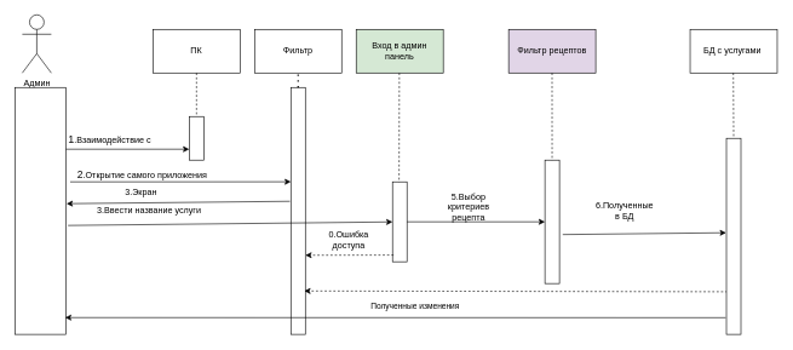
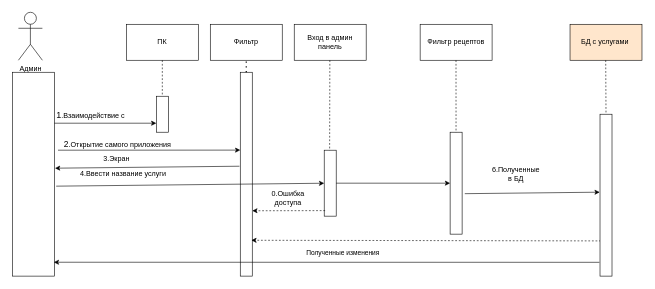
  <mxCell id="0" />
  <mxCell id="1" parent="0" />
  <mxCell id="2" value="Админ" style="shape=umlActor;verticalLabelPosition=bottom;verticalAlign=top;html=1;outlineConnect=0;" parent="1" vertex="1"><mxGeometry x="30" y="20" width="40" height="80" as="geometry" /></mxCell>
  <mxCell id="3" value="ПК" style="rounded=0;whiteSpace=wrap;html=1;" parent="1" vertex="1"><mxGeometry x="210" y="40" width="120" height="60" as="geometry" /></mxCell>
- <mxCell id="4" value="Фильтр рецептов" style="rounded=0;whiteSpace=wrap;html=1;fillColor=#e1d5e7;" parent="1" vertex="1"><mxGeometry x="700" y="40" width="120" height="60" as="geometry" /></mxCell>
- <mxCell id="5" value="Вход в админ панель" style="rounded=0;whiteSpace=wrap;html=1;fillColor=#d5e8d4;" parent="1" vertex="1"><mxGeometry x="490" y="40" width="120" height="60" as="geometry" /></mxCell>
+ <mxCell id="4" value="Фильтр рецептов" style="rounded=0;whiteSpace=wrap;html=1;" parent="1" vertex="1"><mxGeometry x="700" y="40" width="120" height="60" as="geometry" /></mxCell>
+ <mxCell id="5" value="Вход в админ панель" style="rounded=0;whiteSpace=wrap;html=1;" parent="1" vertex="1"><mxGeometry x="490" y="40" width="120" height="60" as="geometry" /></mxCell>
  <mxCell id="6" value="Фильтр" style="rounded=0;whiteSpace=wrap;html=1;" parent="1" vertex="1"><mxGeometry x="350" y="40" width="120" height="60" as="geometry" /></mxCell>
  <mxCell id="7" value="" style="rounded=0;whiteSpace=wrap;html=1;" parent="1" vertex="1"><mxGeometry x="20" y="120" width="70" height="340" as="geometry" /></mxCell>
  <mxCell id="8" value="" style="endArrow=none;html=1;exitX=0.5;exitY=1;exitDx=0;exitDy=0;dashed=1;endFill=0;" parent="1" source="3" edge="1"><mxGeometry width="50" height="50" relative="1" as="geometry"><mxPoint x="480" y="440" as="sourcePoint" /><mxPoint x="270" y="160" as="targetPoint" /></mxGeometry></mxCell>
  <mxCell id="9" value="" style="rounded=0;whiteSpace=wrap;html=1;" parent="1" vertex="1"><mxGeometry x="260" y="160" width="20" height="60" as="geometry" /></mxCell>
  <mxCell id="10" value="" style="endArrow=classic;html=1;exitX=1;exitY=0.25;exitDx=0;exitDy=0;entryX=0;entryY=0.75;entryDx=0;entryDy=0;" parent="1" source="7" target="9" edge="1"><mxGeometry width="50" height="50" relative="1" as="geometry"><mxPoint x="480" y="300" as="sourcePoint" /><mxPoint x="530" y="250" as="targetPoint" /></mxGeometry></mxCell>
- <mxCell id="11" value="БД с услугами&amp;nbsp;" style="rounded=0;whiteSpace=wrap;html=1;" parent="1" vertex="1"><mxGeometry x="950" y="40" width="120" height="60" as="geometry" /></mxCell>
+ <mxCell id="11" value="БД с услугами&amp;nbsp;" style="rounded=0;whiteSpace=wrap;html=1;fillColor=#ffe6cc;" parent="1" vertex="1"><mxGeometry x="950" y="40" width="120" height="60" as="geometry" /></mxCell>
  <mxCell id="12" value="&lt;font style=&quot;font-size: 15px&quot;&gt;1&lt;/font&gt;.Взаимодействие с" style="text;html=1;align=center;verticalAlign=middle;resizable=0;points=[];autosize=1;" parent="1" vertex="1"><mxGeometry x="85" y="180" width="130" height="20" as="geometry" /></mxCell>
  <mxCell id="13" value="" style="rounded=0;whiteSpace=wrap;html=1;" parent="1" vertex="1"><mxGeometry x="400" y="120" width="20" height="340" as="geometry" /></mxCell>
  <mxCell id="14" value="" style="endArrow=classic;html=1;entryX=0;entryY=0.382;entryDx=0;entryDy=0;entryPerimeter=0;" parent="1" target="13" edge="1"><mxGeometry width="50" height="50" relative="1" as="geometry"><mxPoint x="96" y="250" as="sourcePoint" /><mxPoint x="346" y="250" as="targetPoint" /><Array as="points" /></mxGeometry></mxCell>
  <mxCell id="15" value="&lt;font style=&quot;font-size: 14px&quot;&gt;2&lt;/font&gt;.Открытие самого приложения" style="text;html=1;align=center;verticalAlign=middle;resizable=0;points=[];autosize=1;" parent="1" vertex="1"><mxGeometry x="100" y="230" width="190" height="20" as="geometry" /></mxCell>
  <mxCell id="16" value="" style="endArrow=classic;html=1;exitX=-0.065;exitY=0.461;exitDx=0;exitDy=0;exitPerimeter=0;" parent="1" source="13" edge="1"><mxGeometry width="50" height="50" relative="1" as="geometry"><mxPoint x="347" y="280" as="sourcePoint" /><mxPoint x="91" y="280" as="targetPoint" /></mxGeometry></mxCell>
  <mxCell id="17" value="3.Экран&amp;nbsp;" style="text;html=1;align=center;verticalAlign=middle;resizable=0;points=[];autosize=1;" parent="1" vertex="1"><mxGeometry x="160" y="255" width="70" height="20" as="geometry" /></mxCell>
  <mxCell id="18" value="" style="endArrow=none;dashed=1;html=1;dashPattern=1 3;strokeWidth=2;entryX=0.5;entryY=1;entryDx=0;entryDy=0;exitX=0.5;exitY=0;exitDx=0;exitDy=0;" parent="1" source="13" target="6" edge="1"><mxGeometry width="50" height="50" relative="1" as="geometry"><mxPoint x="340" y="270" as="sourcePoint" /><mxPoint x="390" y="220" as="targetPoint" /></mxGeometry></mxCell>
  <mxCell id="19" value="" style="endArrow=none;html=1;exitX=0.5;exitY=1;exitDx=0;exitDy=0;dashed=1;endFill=0;" parent="1" edge="1"><mxGeometry width="50" height="50" relative="1" as="geometry"><mxPoint x="549.41" y="100" as="sourcePoint" /><mxPoint x="549" y="270" as="targetPoint" /></mxGeometry></mxCell>
  <mxCell id="20" value="" style="endArrow=classic;html=1;" parent="1" target="21" edge="1"><mxGeometry width="50" height="50" relative="1" as="geometry"><mxPoint x="93" y="310" as="sourcePoint" /><mxPoint x="390" y="220" as="targetPoint" /></mxGeometry></mxCell>
  <mxCell id="21" value="" style="rounded=0;whiteSpace=wrap;html=1;" parent="1" vertex="1"><mxGeometry x="540" y="250" width="20" height="110" as="geometry" /></mxCell>
- <mxCell id="22" value="3.Ввести название услуги" style="text;html=1;strokeColor=none;fillColor=none;align=center;verticalAlign=middle;whiteSpace=wrap;rounded=0;" parent="1" vertex="1"><mxGeometry x="130" y="280" width="150" height="20" as="geometry" /></mxCell>
+ <mxCell id="22" value="4.Ввести название услуги" style="text;html=1;strokeColor=none;fillColor=none;align=center;verticalAlign=middle;whiteSpace=wrap;rounded=0;" parent="1" vertex="1"><mxGeometry x="130" y="280" width="150" height="20" as="geometry" /></mxCell>
  <mxCell id="23" value="" style="endArrow=classic;html=1;entryX=0;entryY=0.5;entryDx=0;entryDy=0;exitX=1;exitY=0.5;exitDx=0;exitDy=0;" parent="1" source="21" target="25" edge="1"><mxGeometry width="50" height="50" relative="1" as="geometry"><mxPoint x="600" y="305" as="sourcePoint" /><mxPoint x="640" y="305" as="targetPoint" /></mxGeometry></mxCell>
  <mxCell id="24" value="" style="endArrow=none;html=1;exitX=0.5;exitY=1;exitDx=0;exitDy=0;dashed=1;endFill=0;entryX=0.495;entryY=0.083;entryDx=0;entryDy=0;entryPerimeter=0;" parent="1" target="25" edge="1"><mxGeometry width="50" height="50" relative="1" as="geometry"><mxPoint x="759.82" y="100" as="sourcePoint" /><mxPoint x="759.41" y="270" as="targetPoint" /></mxGeometry></mxCell>
  <mxCell id="25" value="" style="rounded=0;whiteSpace=wrap;html=1;" parent="1" vertex="1"><mxGeometry x="750" y="220" width="20" height="170" as="geometry" /></mxCell>
- <mxCell id="26" value="5.Выбор критериев рецепта" style="text;html=1;strokeColor=none;fillColor=none;align=center;verticalAlign=middle;whiteSpace=wrap;rounded=0;" parent="1" vertex="1"><mxGeometry x="610" y="275" width="70" height="20" as="geometry" /></mxCell>
  <mxCell id="27" value="" style="endArrow=classic;html=1;entryX=-0.022;entryY=0.603;entryDx=0;entryDy=0;entryPerimeter=0;exitX=1.224;exitY=0.603;exitDx=0;exitDy=0;exitPerimeter=0;" parent="1" source="25" edge="1"><mxGeometry width="50" height="50" relative="1" as="geometry"><mxPoint x="820" y="325" as="sourcePoint" /><mxPoint x="999.56" y="320.02" as="targetPoint" /></mxGeometry></mxCell>
  <mxCell id="28" value="6.Полученные в БД" style="text;html=1;strokeColor=none;fillColor=none;align=center;verticalAlign=middle;whiteSpace=wrap;rounded=0;" parent="1" vertex="1"><mxGeometry x="840" y="280" width="40" height="20" as="geometry" /></mxCell>
  <mxCell id="29" value="" style="endArrow=classic;html=1;exitX=0.076;exitY=0.916;exitDx=0;exitDy=0;exitPerimeter=0;dashed=1;" parent="1" source="21" edge="1"><mxGeometry width="50" height="50" relative="1" as="geometry"><mxPoint x="480" y="320" as="sourcePoint" /><mxPoint x="420" y="351" as="targetPoint" /></mxGeometry></mxCell>
  <mxCell id="30" value="0.Ошибка доступа" style="text;html=1;strokeColor=none;fillColor=none;align=center;verticalAlign=middle;whiteSpace=wrap;rounded=0;" parent="1" vertex="1"><mxGeometry x="450" y="320" width="60" height="20" as="geometry" /></mxCell>
  <mxCell id="31" value="" style="endArrow=classic;html=1;exitX=0.076;exitY=0.842;exitDx=0;exitDy=0;exitPerimeter=0;dashed=1;" parent="1" edge="1"><mxGeometry width="50" height="50" relative="1" as="geometry"><mxPoint x="1001.52" y="401.28" as="sourcePoint" /><mxPoint x="418.48" y="400.24" as="targetPoint" /></mxGeometry></mxCell>
  <mxCell id="32" value="" style="rounded=0;whiteSpace=wrap;html=1;" vertex="1" parent="1"><mxGeometry x="1000" y="190" width="20" height="270" as="geometry" /></mxCell>
  <mxCell id="33" value="" style="endArrow=none;html=1;exitX=0.5;exitY=1;exitDx=0;exitDy=0;dashed=1;endFill=0;entryX=0.5;entryY=0;entryDx=0;entryDy=0;" edge="1" parent="1" target="32"><mxGeometry width="50" height="50" relative="1" as="geometry"><mxPoint x="1009.5" y="100" as="sourcePoint" /><mxPoint x="1009.58" y="234.11" as="targetPoint" /></mxGeometry></mxCell>
  <mxCell id="34" value="" style="endArrow=classic;html=1;entryX=0.986;entryY=0.932;entryDx=0;entryDy=0;entryPerimeter=0;" edge="1" parent="1" target="7"><mxGeometry width="50" height="50" relative="1" as="geometry"><mxPoint x="999" y="437" as="sourcePoint" /><mxPoint x="510" y="220" as="targetPoint" /></mxGeometry></mxCell>
  <mxCell id="35" value="Полученные изменения" style="edgeLabel;html=1;align=center;verticalAlign=middle;resizable=0;points=[];" vertex="1" connectable="0" parent="34"><mxGeometry x="-0.057" relative="1" as="geometry"><mxPoint y="-16.94" as="offset" /></mxGeometry></mxCell>
